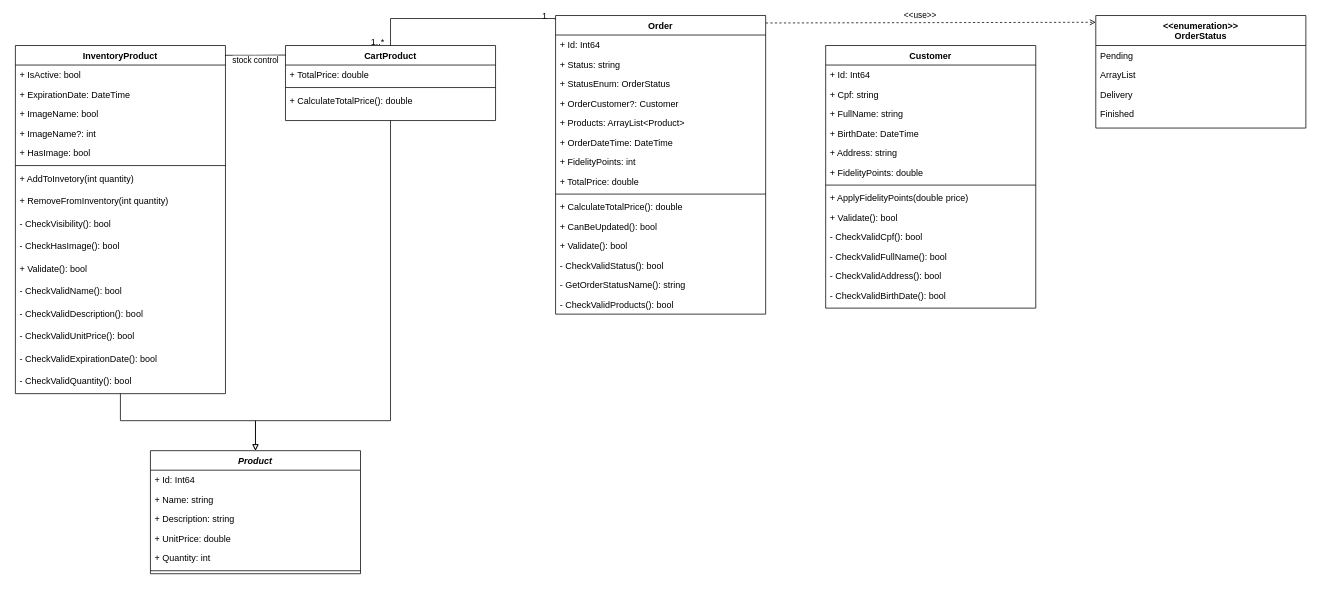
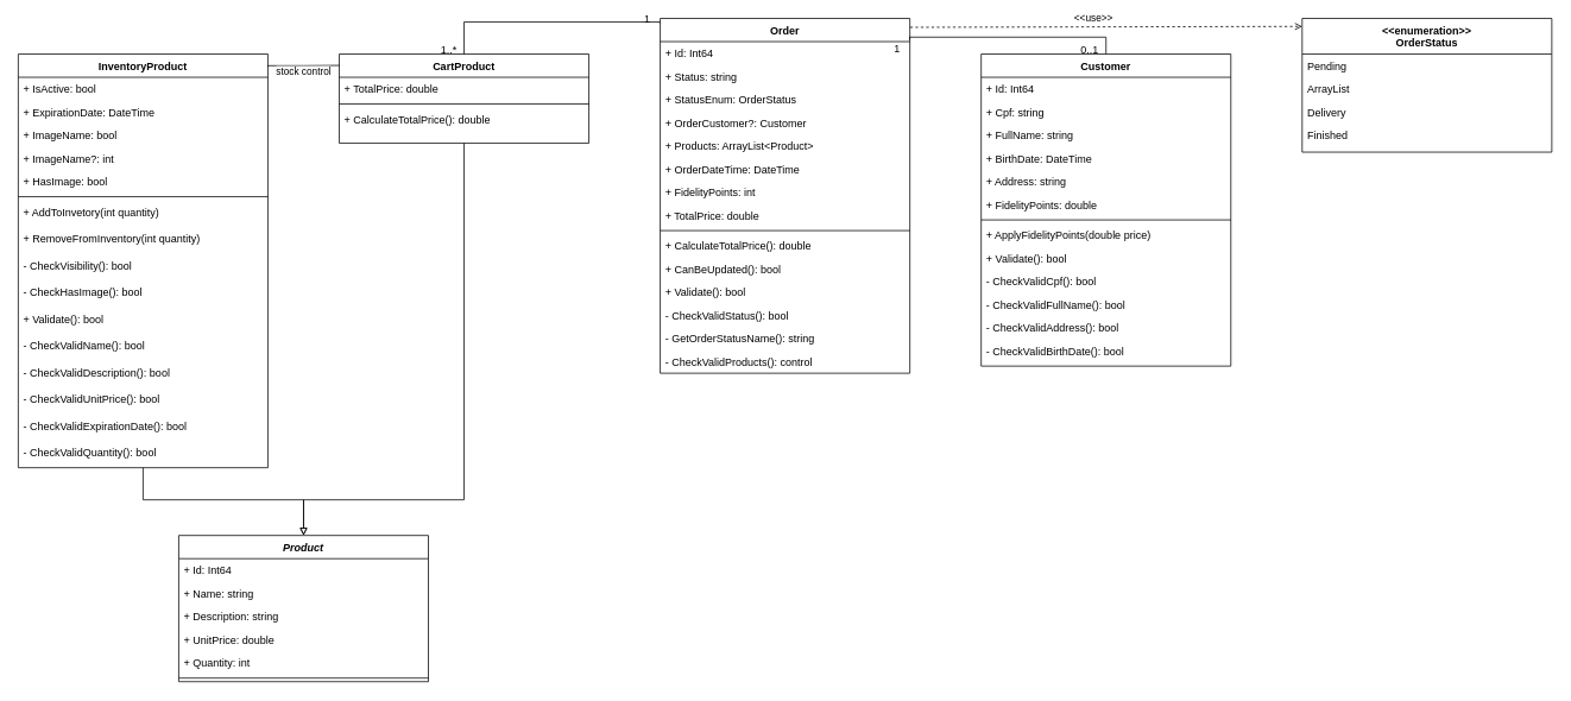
  <mxCell id="0" />
  <mxCell id="1" parent="0" />
  <mxCell id="2" value="CartProduct" style="swimlane;fontStyle=1;align=center;verticalAlign=top;childLayout=stackLayout;horizontal=1;startSize=26;horizontalStack=0;resizeParent=1;resizeLast=0;collapsible=1;marginBottom=0;rounded=0;shadow=0;strokeWidth=1;" parent="1" vertex="1"><mxGeometry x="380" y="60" width="280" height="100" as="geometry"><mxRectangle x="230" y="140" width="160" height="26" as="alternateBounds" /></mxGeometry></mxCell>
  <mxCell id="3" value="+ TotalPrice: double" style="text;align=left;verticalAlign=top;spacingLeft=4;spacingRight=4;overflow=hidden;rotatable=0;points=[[0,0.5],[1,0.5]];portConstraint=eastwest;rounded=0;shadow=0;html=0;" parent="2" vertex="1"><mxGeometry y="26" width="280" height="26" as="geometry" /></mxCell>
  <mxCell id="4" value="" style="line;html=1;strokeWidth=1;align=left;verticalAlign=middle;spacingTop=-1;spacingLeft=3;spacingRight=3;rotatable=0;labelPosition=right;points=[];portConstraint=eastwest;" parent="2" vertex="1"><mxGeometry y="52" width="280" height="8" as="geometry" /></mxCell>
  <mxCell id="5" value="+ CalculateTotalPrice(): double" style="text;align=left;verticalAlign=top;spacingLeft=4;spacingRight=4;overflow=hidden;rotatable=0;points=[[0,0.5],[1,0.5]];portConstraint=eastwest;" parent="2" vertex="1"><mxGeometry y="60" width="280" height="26" as="geometry" /></mxCell>
  <mxCell id="6" value="Order" style="swimlane;fontStyle=1;align=center;verticalAlign=top;childLayout=stackLayout;horizontal=1;startSize=26;horizontalStack=0;resizeParent=1;resizeLast=0;collapsible=1;marginBottom=0;rounded=0;shadow=0;strokeWidth=1;" parent="1" vertex="1"><mxGeometry x="740" y="20" width="280" height="398" as="geometry"><mxRectangle x="230" y="140" width="160" height="26" as="alternateBounds" /></mxGeometry></mxCell>
  <mxCell id="7" value="+ Id: Int64" style="text;align=left;verticalAlign=top;spacingLeft=4;spacingRight=4;overflow=hidden;rotatable=0;points=[[0,0.5],[1,0.5]];portConstraint=eastwest;" parent="6" vertex="1"><mxGeometry y="26" width="280" height="26" as="geometry" /></mxCell>
  <mxCell id="8" value="+ Status: string" style="text;align=left;verticalAlign=top;spacingLeft=4;spacingRight=4;overflow=hidden;rotatable=0;points=[[0,0.5],[1,0.5]];portConstraint=eastwest;" parent="6" vertex="1"><mxGeometry y="52" width="280" height="26" as="geometry" /></mxCell>
  <mxCell id="9" value="+ StatusEnum: OrderStatus" style="text;align=left;verticalAlign=top;spacingLeft=4;spacingRight=4;overflow=hidden;rotatable=0;points=[[0,0.5],[1,0.5]];portConstraint=eastwest;" vertex="1" parent="6"><mxGeometry y="78" width="280" height="26" as="geometry" /></mxCell>
  <mxCell id="10" value="+ OrderCustomer?: Customer" style="text;align=left;verticalAlign=top;spacingLeft=4;spacingRight=4;overflow=hidden;rotatable=0;points=[[0,0.5],[1,0.5]];portConstraint=eastwest;rounded=0;shadow=0;html=0;" parent="6" vertex="1"><mxGeometry y="104" width="280" height="26" as="geometry" /></mxCell>
  <mxCell id="11" value="+ Products: ArrayList&lt;Product&gt;" style="text;align=left;verticalAlign=top;spacingLeft=4;spacingRight=4;overflow=hidden;rotatable=0;points=[[0,0.5],[1,0.5]];portConstraint=eastwest;rounded=0;shadow=0;html=0;" parent="6" vertex="1"><mxGeometry y="130" width="280" height="26" as="geometry" /></mxCell>
  <mxCell id="12" value="+ OrderDateTime: DateTime" style="text;align=left;verticalAlign=top;spacingLeft=4;spacingRight=4;overflow=hidden;rotatable=0;points=[[0,0.5],[1,0.5]];portConstraint=eastwest;rounded=0;shadow=0;html=0;" parent="6" vertex="1"><mxGeometry y="156" width="280" height="26" as="geometry" /></mxCell>
  <mxCell id="13" value="+ FidelityPoints: int" style="text;align=left;verticalAlign=top;spacingLeft=4;spacingRight=4;overflow=hidden;rotatable=0;points=[[0,0.5],[1,0.5]];portConstraint=eastwest;rounded=0;shadow=0;html=0;" parent="6" vertex="1"><mxGeometry y="182" width="280" height="26" as="geometry" /></mxCell>
  <mxCell id="14" value="+ TotalPrice: double" style="text;align=left;verticalAlign=top;spacingLeft=4;spacingRight=4;overflow=hidden;rotatable=0;points=[[0,0.5],[1,0.5]];portConstraint=eastwest;rounded=0;shadow=0;html=0;" parent="6" vertex="1"><mxGeometry y="208" width="280" height="26" as="geometry" /></mxCell>
  <mxCell id="15" value="" style="line;html=1;strokeWidth=1;align=left;verticalAlign=middle;spacingTop=-1;spacingLeft=3;spacingRight=3;rotatable=0;labelPosition=right;points=[];portConstraint=eastwest;" parent="6" vertex="1"><mxGeometry y="234" width="280" height="8" as="geometry" /></mxCell>
  <mxCell id="16" value="+ CalculateTotalPrice(): double" style="text;align=left;verticalAlign=top;spacingLeft=4;spacingRight=4;overflow=hidden;rotatable=0;points=[[0,0.5],[1,0.5]];portConstraint=eastwest;" parent="6" vertex="1"><mxGeometry y="242" width="280" height="26" as="geometry" /></mxCell>
  <mxCell id="17" value="+ CanBeUpdated(): bool" style="text;align=left;verticalAlign=top;spacingLeft=4;spacingRight=4;overflow=hidden;rotatable=0;points=[[0,0.5],[1,0.5]];portConstraint=eastwest;" parent="6" vertex="1"><mxGeometry y="268" width="280" height="26" as="geometry" /></mxCell>
  <mxCell id="18" value="+ Validate(): bool" style="text;align=left;verticalAlign=top;spacingLeft=4;spacingRight=4;overflow=hidden;rotatable=0;points=[[0,0.5],[1,0.5]];portConstraint=eastwest;" parent="6" vertex="1"><mxGeometry y="294" width="280" height="26" as="geometry" /></mxCell>
  <mxCell id="19" value="- CheckValidStatus(): bool" style="text;align=left;verticalAlign=top;spacingLeft=4;spacingRight=4;overflow=hidden;rotatable=0;points=[[0,0.5],[1,0.5]];portConstraint=eastwest;" parent="6" vertex="1"><mxGeometry y="320" width="280" height="26" as="geometry" /></mxCell>
  <mxCell id="20" value="- GetOrderStatusName(): string" style="text;align=left;verticalAlign=top;spacingLeft=4;spacingRight=4;overflow=hidden;rotatable=0;points=[[0,0.5],[1,0.5]];portConstraint=eastwest;" parent="6" vertex="1"><mxGeometry y="346" width="280" height="26" as="geometry" /></mxCell>
- <mxCell id="21" value="- CheckValidProducts(): bool" style="text;align=left;verticalAlign=top;spacingLeft=4;spacingRight=4;overflow=hidden;rotatable=0;points=[[0,0.5],[1,0.5]];portConstraint=eastwest;" parent="6" vertex="1"><mxGeometry y="372" width="280" height="26" as="geometry" /></mxCell>
+ <mxCell id="21" value="- CheckValidProducts(): control" style="text;align=left;verticalAlign=top;spacingLeft=4;spacingRight=4;overflow=hidden;rotatable=0;points=[[0,0.5],[1,0.5]];portConstraint=eastwest;" parent="6" vertex="1"><mxGeometry y="372" width="280" height="26" as="geometry" /></mxCell>
  <mxCell id="22" value="" style="endArrow=none;shadow=0;strokeWidth=1;rounded=0;endFill=0;edgeStyle=elbowEdgeStyle;elbow=vertical;entryX=0.5;entryY=0;entryDx=0;entryDy=0;exitX=-0.002;exitY=0.013;exitDx=0;exitDy=0;exitPerimeter=0;" parent="1" source="6" target="2" edge="1"><mxGeometry x="0.5" y="41" relative="1" as="geometry"><mxPoint x="630" y="10" as="sourcePoint" /><mxPoint x="1030" y="30" as="targetPoint" /><mxPoint x="-40" y="32" as="offset" /><Array as="points"><mxPoint x="470" y="24" /><mxPoint x="480" y="30" /></Array></mxGeometry></mxCell>
  <mxCell id="23" value="1" style="resizable=0;align=left;verticalAlign=bottom;labelBackgroundColor=none;fontSize=12;" parent="22" connectable="0" vertex="1"><mxGeometry x="-1" relative="1" as="geometry"><mxPoint x="-19" y="4" as="offset" /></mxGeometry></mxCell>
  <mxCell id="24" value="1..*" style="resizable=0;align=right;verticalAlign=bottom;labelBackgroundColor=none;fontSize=12;" parent="22" connectable="0" vertex="1"><mxGeometry x="1" relative="1" as="geometry"><mxPoint x="-7" y="4" as="offset" /></mxGeometry></mxCell>
  <mxCell id="25" value="Customer" style="swimlane;fontStyle=1;align=center;verticalAlign=top;childLayout=stackLayout;horizontal=1;startSize=26;horizontalStack=0;resizeParent=1;resizeLast=0;collapsible=1;marginBottom=0;rounded=0;shadow=0;strokeWidth=1;" parent="1" vertex="1"><mxGeometry x="1100" y="60" width="280" height="350" as="geometry"><mxRectangle x="230" y="140" width="160" height="26" as="alternateBounds" /></mxGeometry></mxCell>
  <mxCell id="26" value="+ Id: Int64" style="text;align=left;verticalAlign=top;spacingLeft=4;spacingRight=4;overflow=hidden;rotatable=0;points=[[0,0.5],[1,0.5]];portConstraint=eastwest;" parent="25" vertex="1"><mxGeometry y="26" width="280" height="26" as="geometry" /></mxCell>
  <mxCell id="27" value="+ Cpf: string" style="text;align=left;verticalAlign=top;spacingLeft=4;spacingRight=4;overflow=hidden;rotatable=0;points=[[0,0.5],[1,0.5]];portConstraint=eastwest;rounded=0;shadow=0;html=0;" parent="25" vertex="1"><mxGeometry y="52" width="280" height="26" as="geometry" /></mxCell>
  <mxCell id="28" value="+ FullName: string" style="text;align=left;verticalAlign=top;spacingLeft=4;spacingRight=4;overflow=hidden;rotatable=0;points=[[0,0.5],[1,0.5]];portConstraint=eastwest;" parent="25" vertex="1"><mxGeometry y="78" width="280" height="26" as="geometry" /></mxCell>
  <mxCell id="29" value="+ BirthDate: DateTime" style="text;align=left;verticalAlign=top;spacingLeft=4;spacingRight=4;overflow=hidden;rotatable=0;points=[[0,0.5],[1,0.5]];portConstraint=eastwest;rounded=0;shadow=0;html=0;" parent="25" vertex="1"><mxGeometry y="104" width="280" height="26" as="geometry" /></mxCell>
  <mxCell id="30" value="+ Address: string" style="text;align=left;verticalAlign=top;spacingLeft=4;spacingRight=4;overflow=hidden;rotatable=0;points=[[0,0.5],[1,0.5]];portConstraint=eastwest;rounded=0;shadow=0;html=0;" parent="25" vertex="1"><mxGeometry y="130" width="280" height="26" as="geometry" /></mxCell>
  <mxCell id="31" value="+ FidelityPoints: double" style="text;align=left;verticalAlign=top;spacingLeft=4;spacingRight=4;overflow=hidden;rotatable=0;points=[[0,0.5],[1,0.5]];portConstraint=eastwest;rounded=0;shadow=0;html=0;" parent="25" vertex="1"><mxGeometry y="156" width="280" height="26" as="geometry" /></mxCell>
  <mxCell id="32" value="" style="line;html=1;strokeWidth=1;align=left;verticalAlign=middle;spacingTop=-1;spacingLeft=3;spacingRight=3;rotatable=0;labelPosition=right;points=[];portConstraint=eastwest;" parent="25" vertex="1"><mxGeometry y="182" width="280" height="8" as="geometry" /></mxCell>
  <mxCell id="33" value="+ ApplyFidelityPoints(double price)" style="text;align=left;verticalAlign=top;spacingLeft=4;spacingRight=4;overflow=hidden;rotatable=0;points=[[0,0.5],[1,0.5]];portConstraint=eastwest;rounded=0;shadow=0;html=0;" parent="25" vertex="1"><mxGeometry y="190" width="280" height="26" as="geometry" /></mxCell>
  <mxCell id="34" value="+ Validate(): bool" style="text;align=left;verticalAlign=top;spacingLeft=4;spacingRight=4;overflow=hidden;rotatable=0;points=[[0,0.5],[1,0.5]];portConstraint=eastwest;rounded=0;shadow=0;html=0;" parent="25" vertex="1"><mxGeometry y="216" width="280" height="26" as="geometry" /></mxCell>
  <mxCell id="35" value="- CheckValidCpf(): bool" style="text;align=left;verticalAlign=top;spacingLeft=4;spacingRight=4;overflow=hidden;rotatable=0;points=[[0,0.5],[1,0.5]];portConstraint=eastwest;rounded=0;shadow=0;html=0;" parent="25" vertex="1"><mxGeometry y="242" width="280" height="26" as="geometry" /></mxCell>
  <mxCell id="36" value="- CheckValidFullName(): bool" style="text;align=left;verticalAlign=top;spacingLeft=4;spacingRight=4;overflow=hidden;rotatable=0;points=[[0,0.5],[1,0.5]];portConstraint=eastwest;rounded=0;shadow=0;html=0;" parent="25" vertex="1"><mxGeometry y="268" width="280" height="26" as="geometry" /></mxCell>
  <mxCell id="37" value="- CheckValidAddress(): bool" style="text;align=left;verticalAlign=top;spacingLeft=4;spacingRight=4;overflow=hidden;rotatable=0;points=[[0,0.5],[1,0.5]];portConstraint=eastwest;rounded=0;shadow=0;html=0;" parent="25" vertex="1"><mxGeometry y="294" width="280" height="26" as="geometry" /></mxCell>
  <mxCell id="38" value="- CheckValidBirthDate(): bool" style="text;align=left;verticalAlign=top;spacingLeft=4;spacingRight=4;overflow=hidden;rotatable=0;points=[[0,0.5],[1,0.5]];portConstraint=eastwest;rounded=0;shadow=0;html=0;" parent="25" vertex="1"><mxGeometry y="320" width="280" height="26" as="geometry" /></mxCell>
+ <mxCell id="39" value="" style="endArrow=none;shadow=0;strokeWidth=1;rounded=0;endFill=0;edgeStyle=elbowEdgeStyle;elbow=vertical;entryX=0.5;entryY=0;entryDx=0;entryDy=0;exitX=0.999;exitY=0.061;exitDx=0;exitDy=0;exitPerimeter=0;" parent="1" source="6" target="25" edge="1"><mxGeometry x="0.5" y="41" relative="1" as="geometry"><mxPoint x="1030" y="50" as="sourcePoint" /><mxPoint x="1090" y="80" as="targetPoint" /><mxPoint x="-40" y="32" as="offset" /><Array as="points"><mxPoint x="1070" y="41" /></Array></mxGeometry></mxCell>
+ <mxCell id="40" value="1" style="resizable=0;align=left;verticalAlign=bottom;labelBackgroundColor=none;fontSize=12;" parent="39" connectable="0" vertex="1"><mxGeometry x="-1" relative="1" as="geometry"><mxPoint x="-19" y="18" as="offset" /></mxGeometry></mxCell>
+ <mxCell id="41" value="0..1" style="resizable=0;align=right;verticalAlign=bottom;labelBackgroundColor=none;fontSize=12;" parent="39" connectable="0" vertex="1"><mxGeometry x="1" relative="1" as="geometry"><mxPoint x="-7" y="4" as="offset" /></mxGeometry></mxCell>
  <mxCell id="42" value="&lt;&lt;enumeration&gt;&gt;&#10;OrderStatus&#10;" style="swimlane;fontStyle=1;align=center;verticalAlign=top;childLayout=stackLayout;horizontal=1;startSize=40;horizontalStack=0;resizeParent=1;resizeLast=0;collapsible=1;marginBottom=0;rounded=0;shadow=0;strokeWidth=1;" parent="1" vertex="1"><mxGeometry x="1460" y="20" width="280" height="150" as="geometry"><mxRectangle x="230" y="140" width="160" height="26" as="alternateBounds" /></mxGeometry></mxCell>
  <mxCell id="43" value="Pending" style="text;align=left;verticalAlign=top;spacingLeft=4;spacingRight=4;overflow=hidden;rotatable=0;points=[[0,0.5],[1,0.5]];portConstraint=eastwest;" parent="42" vertex="1"><mxGeometry y="40" width="280" height="26" as="geometry" /></mxCell>
  <mxCell id="44" value="ArrayList" style="text;align=left;verticalAlign=top;spacingLeft=4;spacingRight=4;overflow=hidden;rotatable=0;points=[[0,0.5],[1,0.5]];portConstraint=eastwest;rounded=0;shadow=0;html=0;" parent="42" vertex="1"><mxGeometry y="66" width="280" height="26" as="geometry" /></mxCell>
  <mxCell id="45" value="Delivery" style="text;align=left;verticalAlign=top;spacingLeft=4;spacingRight=4;overflow=hidden;rotatable=0;points=[[0,0.5],[1,0.5]];portConstraint=eastwest;rounded=0;shadow=0;html=0;" parent="42" vertex="1"><mxGeometry y="92" width="280" height="26" as="geometry" /></mxCell>
  <mxCell id="46" value="Finished" style="text;align=left;verticalAlign=top;spacingLeft=4;spacingRight=4;overflow=hidden;rotatable=0;points=[[0,0.5],[1,0.5]];portConstraint=eastwest;rounded=0;shadow=0;html=0;" parent="42" vertex="1"><mxGeometry y="118" width="280" height="26" as="geometry" /></mxCell>
  <mxCell id="47" value="&lt;&lt;use&gt;&gt;" style="endArrow=open;shadow=0;strokeWidth=1;rounded=0;endFill=1;edgeStyle=elbowEdgeStyle;elbow=vertical;exitX=1.001;exitY=0.025;exitDx=0;exitDy=0;dashed=1;exitPerimeter=0;" parent="1" source="6" target="42" edge="1"><mxGeometry x="-0.061" y="10" relative="1" as="geometry"><mxPoint x="840" y="-9.71" as="sourcePoint" /><mxPoint x="1430" y="30" as="targetPoint" /><mxPoint as="offset" /><Array as="points"><mxPoint x="1240" y="29" /></Array></mxGeometry></mxCell>
  <mxCell id="48" value="InventoryProduct" style="swimlane;fontStyle=1;align=center;verticalAlign=top;childLayout=stackLayout;horizontal=1;startSize=26;horizontalStack=0;resizeParent=1;resizeLast=0;collapsible=1;marginBottom=0;rounded=0;shadow=0;strokeWidth=1;" parent="1" vertex="1"><mxGeometry x="20" y="60" width="280" height="464" as="geometry"><mxRectangle x="230" y="140" width="160" height="26" as="alternateBounds" /></mxGeometry></mxCell>
  <mxCell id="49" value="+ IsActive: bool" style="text;align=left;verticalAlign=top;spacingLeft=4;spacingRight=4;overflow=hidden;rotatable=0;points=[[0,0.5],[1,0.5]];portConstraint=eastwest;" parent="48" vertex="1"><mxGeometry y="26" width="280" height="26" as="geometry" /></mxCell>
  <mxCell id="50" value="+ ExpirationDate: DateTime" style="text;align=left;verticalAlign=top;spacingLeft=4;spacingRight=4;overflow=hidden;rotatable=0;points=[[0,0.5],[1,0.5]];portConstraint=eastwest;rounded=0;shadow=0;html=0;" parent="48" vertex="1"><mxGeometry y="52" width="280" height="26" as="geometry" /></mxCell>
  <mxCell id="51" value="+ ImageName: bool" style="text;align=left;verticalAlign=top;spacingLeft=4;spacingRight=4;overflow=hidden;rotatable=0;points=[[0,0.5],[1,0.5]];portConstraint=eastwest;" parent="48" vertex="1"><mxGeometry y="78" width="280" height="26" as="geometry" /></mxCell>
  <mxCell id="52" value="+ ImageName?: int" style="text;align=left;verticalAlign=top;spacingLeft=4;spacingRight=4;overflow=hidden;rotatable=0;points=[[0,0.5],[1,0.5]];portConstraint=eastwest;" parent="48" vertex="1"><mxGeometry y="104" width="280" height="26" as="geometry" /></mxCell>
  <mxCell id="53" value="+ HasImage: bool" style="text;align=left;verticalAlign=top;spacingLeft=4;spacingRight=4;overflow=hidden;rotatable=0;points=[[0,0.5],[1,0.5]];portConstraint=eastwest;" parent="48" vertex="1"><mxGeometry y="130" width="280" height="26" as="geometry" /></mxCell>
  <mxCell id="54" value="" style="line;html=1;strokeWidth=1;align=left;verticalAlign=middle;spacingTop=-1;spacingLeft=3;spacingRight=3;rotatable=0;labelPosition=right;points=[];portConstraint=eastwest;" parent="48" vertex="1"><mxGeometry y="156" width="280" height="8" as="geometry" /></mxCell>
  <mxCell id="55" value="+ AddToInvetory(int quantity)" style="text;align=left;verticalAlign=top;spacingLeft=4;spacingRight=4;overflow=hidden;rotatable=0;points=[[0,0.5],[1,0.5]];portConstraint=eastwest;" parent="48" vertex="1"><mxGeometry y="164" width="280" height="30" as="geometry" /></mxCell>
  <mxCell id="56" value="+ RemoveFromInventory(int quantity)" style="text;align=left;verticalAlign=top;spacingLeft=4;spacingRight=4;overflow=hidden;rotatable=0;points=[[0,0.5],[1,0.5]];portConstraint=eastwest;" parent="48" vertex="1"><mxGeometry y="194" width="280" height="30" as="geometry" /></mxCell>
  <mxCell id="57" value="- CheckVisibility(): bool" style="text;align=left;verticalAlign=top;spacingLeft=4;spacingRight=4;overflow=hidden;rotatable=0;points=[[0,0.5],[1,0.5]];portConstraint=eastwest;" parent="48" vertex="1"><mxGeometry y="224" width="280" height="30" as="geometry" /></mxCell>
  <mxCell id="58" value="- CheckHasImage(): bool" style="text;align=left;verticalAlign=top;spacingLeft=4;spacingRight=4;overflow=hidden;rotatable=0;points=[[0,0.5],[1,0.5]];portConstraint=eastwest;" parent="48" vertex="1"><mxGeometry y="254" width="280" height="30" as="geometry" /></mxCell>
  <mxCell id="59" value="+ Validate(): bool" style="text;align=left;verticalAlign=top;spacingLeft=4;spacingRight=4;overflow=hidden;rotatable=0;points=[[0,0.5],[1,0.5]];portConstraint=eastwest;" parent="48" vertex="1"><mxGeometry y="284" width="280" height="30" as="geometry" /></mxCell>
  <mxCell id="60" value="- CheckValidName(): bool" style="text;align=left;verticalAlign=top;spacingLeft=4;spacingRight=4;overflow=hidden;rotatable=0;points=[[0,0.5],[1,0.5]];portConstraint=eastwest;" parent="48" vertex="1"><mxGeometry y="314" width="280" height="30" as="geometry" /></mxCell>
  <mxCell id="61" value="- CheckValidDescription(): bool" style="text;align=left;verticalAlign=top;spacingLeft=4;spacingRight=4;overflow=hidden;rotatable=0;points=[[0,0.5],[1,0.5]];portConstraint=eastwest;" parent="48" vertex="1"><mxGeometry y="344" width="280" height="30" as="geometry" /></mxCell>
  <mxCell id="62" value="- CheckValidUnitPrice(): bool" style="text;align=left;verticalAlign=top;spacingLeft=4;spacingRight=4;overflow=hidden;rotatable=0;points=[[0,0.5],[1,0.5]];portConstraint=eastwest;" parent="48" vertex="1"><mxGeometry y="374" width="280" height="30" as="geometry" /></mxCell>
  <mxCell id="63" value="- CheckValidExpirationDate(): bool" style="text;align=left;verticalAlign=top;spacingLeft=4;spacingRight=4;overflow=hidden;rotatable=0;points=[[0,0.5],[1,0.5]];portConstraint=eastwest;" parent="48" vertex="1"><mxGeometry y="404" width="280" height="30" as="geometry" /></mxCell>
  <mxCell id="64" value="- CheckValidQuantity(): bool" style="text;align=left;verticalAlign=top;spacingLeft=4;spacingRight=4;overflow=hidden;rotatable=0;points=[[0,0.5],[1,0.5]];portConstraint=eastwest;" parent="48" vertex="1"><mxGeometry y="434" width="280" height="30" as="geometry" /></mxCell>
  <mxCell id="65" style="edgeStyle=orthogonalEdgeStyle;rounded=0;orthogonalLoop=1;jettySize=auto;html=1;endArrow=none;endFill=0;startArrow=block;startFill=0;entryX=0.5;entryY=1;entryDx=0;entryDy=0;" parent="1" source="66" target="2" edge="1"><mxGeometry relative="1" as="geometry"><mxPoint x="520" y="651" as="targetPoint" /><Array as="points"><mxPoint x="340" y="560" /><mxPoint x="520" y="560" /></Array></mxGeometry></mxCell>
  <mxCell id="66" value="Product" style="swimlane;fontStyle=3;align=center;verticalAlign=top;childLayout=stackLayout;horizontal=1;startSize=26;horizontalStack=0;resizeParent=1;resizeLast=0;collapsible=1;marginBottom=0;rounded=0;shadow=0;strokeWidth=1;" parent="1" vertex="1"><mxGeometry x="200" y="600" width="280" height="164" as="geometry"><mxRectangle x="230" y="140" width="160" height="26" as="alternateBounds" /></mxGeometry></mxCell>
  <mxCell id="67" value="+ Id: Int64" style="text;align=left;verticalAlign=top;spacingLeft=4;spacingRight=4;overflow=hidden;rotatable=0;points=[[0,0.5],[1,0.5]];portConstraint=eastwest;" parent="66" vertex="1"><mxGeometry y="26" width="280" height="26" as="geometry" /></mxCell>
  <mxCell id="68" value="+ Name: string" style="text;align=left;verticalAlign=top;spacingLeft=4;spacingRight=4;overflow=hidden;rotatable=0;points=[[0,0.5],[1,0.5]];portConstraint=eastwest;" parent="66" vertex="1"><mxGeometry y="52" width="280" height="26" as="geometry" /></mxCell>
  <mxCell id="69" value="+ Description: string" style="text;align=left;verticalAlign=top;spacingLeft=4;spacingRight=4;overflow=hidden;rotatable=0;points=[[0,0.5],[1,0.5]];portConstraint=eastwest;" parent="66" vertex="1"><mxGeometry y="78" width="280" height="26" as="geometry" /></mxCell>
  <mxCell id="70" value="+ UnitPrice: double" style="text;align=left;verticalAlign=top;spacingLeft=4;spacingRight=4;overflow=hidden;rotatable=0;points=[[0,0.5],[1,0.5]];portConstraint=eastwest;rounded=0;shadow=0;html=0;" parent="66" vertex="1"><mxGeometry y="104" width="280" height="26" as="geometry" /></mxCell>
  <mxCell id="71" value="+ Quantity: int" style="text;align=left;verticalAlign=top;spacingLeft=4;spacingRight=4;overflow=hidden;rotatable=0;points=[[0,0.5],[1,0.5]];portConstraint=eastwest;rounded=0;shadow=0;html=0;" parent="66" vertex="1"><mxGeometry y="130" width="280" height="26" as="geometry" /></mxCell>
  <mxCell id="72" value="" style="line;html=1;strokeWidth=1;align=left;verticalAlign=middle;spacingTop=-1;spacingLeft=3;spacingRight=3;rotatable=0;labelPosition=right;points=[];portConstraint=eastwest;" parent="66" vertex="1"><mxGeometry y="156" width="280" height="8" as="geometry" /></mxCell>
  <mxCell id="73" style="edgeStyle=orthogonalEdgeStyle;rounded=0;orthogonalLoop=1;jettySize=auto;html=1;exitX=0.5;exitY=0;exitDx=0;exitDy=0;endArrow=none;endFill=0;startArrow=block;startFill=0;entryX=0.5;entryY=1;entryDx=0;entryDy=0;" parent="1" source="66" target="48" edge="1"><mxGeometry relative="1" as="geometry"><mxPoint x="160" y="650" as="targetPoint" /><mxPoint x="80" y="729.4" as="sourcePoint" /><Array as="points"><mxPoint x="340" y="560" /><mxPoint x="160" y="560" /></Array></mxGeometry></mxCell>
  <mxCell id="74" value="stock control" style="edgeStyle=orthogonalEdgeStyle;rounded=0;orthogonalLoop=1;jettySize=auto;html=1;entryX=0.001;entryY=0.127;entryDx=0;entryDy=0;endArrow=none;endFill=0;entryPerimeter=0;" parent="1" target="2" edge="1"><mxGeometry x="0.009" y="-7" relative="1" as="geometry"><mxPoint y="74" as="sourcePoint" x="300" /><Array as="points"><mxPoint y="73" x="300" /><mxPoint x="340" y="73" /></Array><mxPoint as="offset" /></mxGeometry></mxCell>
